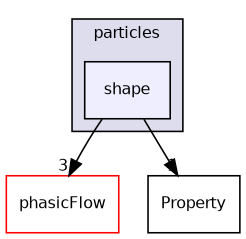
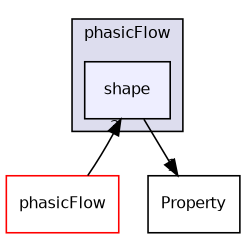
  digraph {
    compound=true
    fontname="DejaVu Sans"
    node [fontname="DejaVu Sans" fontsize=10 shape=box style=filled]
    edge [fontname="DejaVu Sans" labeldistance=1.5 labelfontname=Helvetica labelfontsize=10]
    n1 [fillcolor="#eeeeff" label=shape pencolor=black]
    n2 [color=red fillcolor=white label=phasicFlow]
    n3 [label=Property style=""]
    subgraph cluster_1 {
      bgcolor="#ddddee"
      fontsize=10
-     label=particles
+     label=phasicFlow
      pencolor=black
      n1
    }
-   n1 -> n2 [headlabel=3]
+   n2 -> n1 [headlabel=3]
    n1 -> n3 [headlabel=1]
  }
